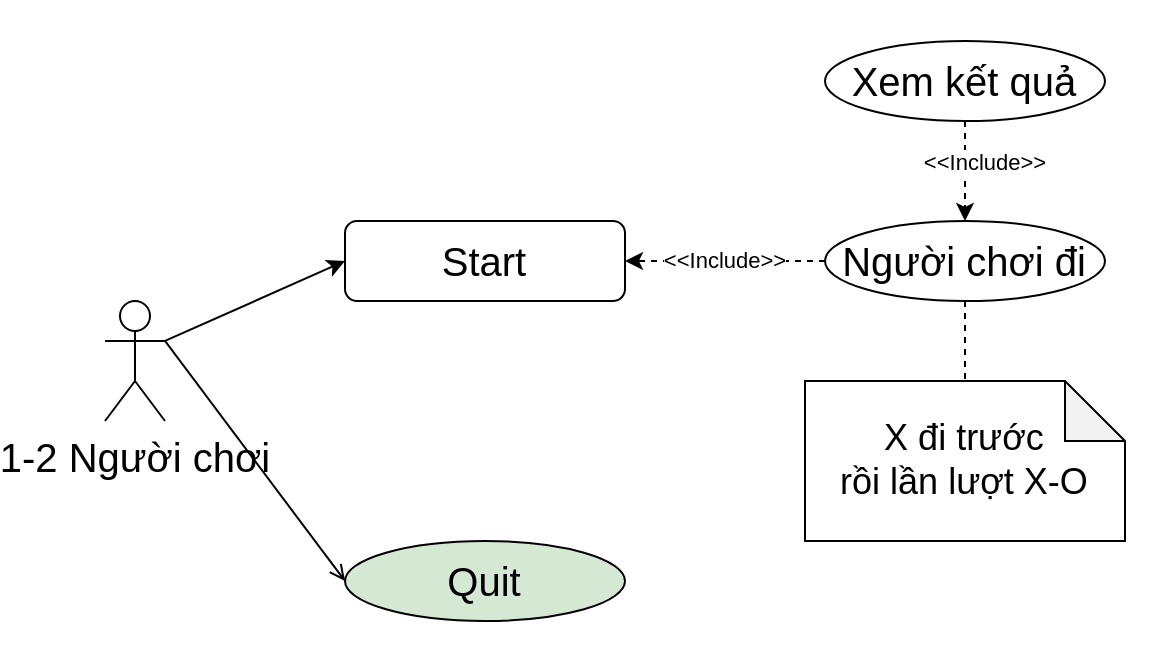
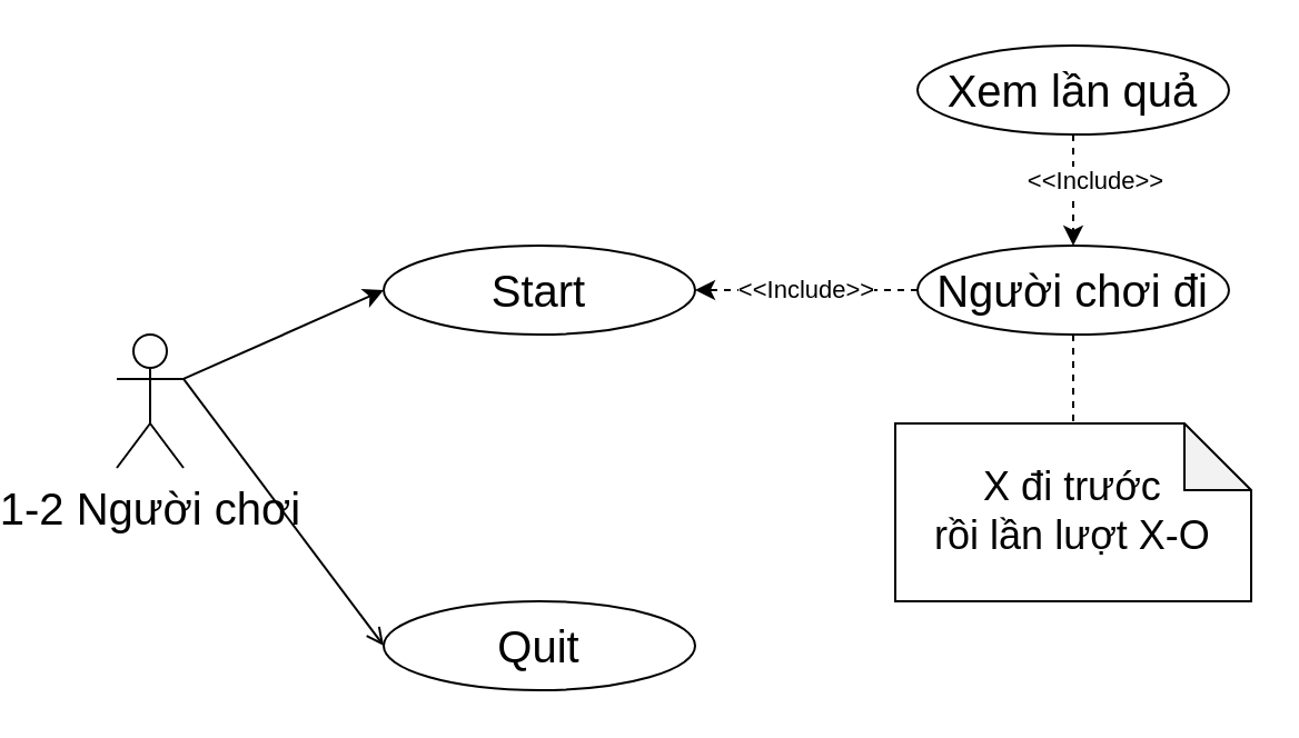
  <mxCell id="0" />
  <mxCell id="1" parent="0" />
- <mxCell id="2" value="Start" style="whiteSpace=wrap;html=1;fontSize=20;rounded=1;" parent="1" vertex="1"><mxGeometry x="140" y="110" width="140" height="40" as="geometry" /></mxCell>
+ <mxCell id="2" value="Start" style="ellipse;whiteSpace=wrap;html=1;fontSize=20;" parent="1" vertex="1"><mxGeometry x="140" y="110" width="140" height="40" as="geometry" /></mxCell>
  <mxCell id="3" value="" style="edgeStyle=orthogonalEdgeStyle;rounded=0;orthogonalLoop=1;jettySize=auto;html=1;" parent="1" edge="1"><mxGeometry relative="1" as="geometry"><mxPoint x="435" y="70" as="targetPoint" /></mxGeometry></mxCell>
- <mxCell id="4" value="Quit" style="ellipse;whiteSpace=wrap;html=1;fontSize=20;fillColor=#d5e8d4;" parent="1" vertex="1"><mxGeometry x="140" y="270" width="140" height="40" as="geometry" /></mxCell>
+ <mxCell id="4" value="Quit" style="ellipse;whiteSpace=wrap;html=1;fontSize=20;" parent="1" vertex="1"><mxGeometry x="140" y="270" width="140" height="40" as="geometry" /></mxCell>
  <mxCell id="5" style="rounded=0;orthogonalLoop=1;jettySize=auto;html=1;exitX=1;exitY=0.333;exitDx=0;exitDy=0;exitPerimeter=0;entryX=0;entryY=0.5;entryDx=0;entryDy=0;" edge="1" parent="1" source="7" target="2"><mxGeometry relative="1" as="geometry" /></mxCell>
  <mxCell id="6" style="rounded=0;orthogonalLoop=1;jettySize=auto;html=1;exitX=1;exitY=0.333;exitDx=0;exitDy=0;exitPerimeter=0;entryX=0;entryY=0.5;entryDx=0;entryDy=0;endArrow=open;" edge="1" parent="1" source="7" target="4"><mxGeometry relative="1" as="geometry" /></mxCell>
  <mxCell id="7" value="&lt;font style=&quot;font-size: 20px;&quot;&gt;1-2 Người chơi&lt;br style=&quot;font-size: 20px;&quot;&gt;&lt;/font&gt;" style="shape=umlActor;verticalLabelPosition=bottom;verticalAlign=top;html=1;outlineConnect=0;fontSize=20;" parent="1" vertex="1"><mxGeometry x="20" y="150" width="30" height="60" as="geometry" /></mxCell>
  <mxCell id="8" value="Người chơi đi" style="ellipse;whiteSpace=wrap;html=1;fontSize=20;" vertex="1" parent="1"><mxGeometry x="380" y="110" width="140" height="40" as="geometry" /></mxCell>
  <mxCell id="9" value="&amp;lt;&amp;lt;Include&amp;gt;&amp;gt;" style="rounded=0;orthogonalLoop=1;jettySize=auto;html=1;exitX=0.5;exitY=1;exitDx=0;exitDy=0;dashed=1;entryX=0.5;entryY=0;entryDx=0;entryDy=0;" edge="1" parent="1" source="10" target="8"><mxGeometry x="-0.143" y="10" relative="1" as="geometry"><mxPoint x="520" y="120" as="targetPoint" /><mxPoint as="offset" /></mxGeometry></mxCell>
- <mxCell id="10" value="Xem kết quả" style="ellipse;whiteSpace=wrap;html=1;fontSize=20;" vertex="1" parent="1"><mxGeometry x="380" y="20" width="140" height="40" as="geometry" /></mxCell>
+ <mxCell id="10" value="Xem lần quả" style="ellipse;whiteSpace=wrap;html=1;fontSize=20;" vertex="1" parent="1"><mxGeometry x="380" y="20" width="140" height="40" as="geometry" /></mxCell>
  <mxCell id="11" value="&amp;lt;&amp;lt;Include&amp;gt;&amp;gt;" style="rounded=0;orthogonalLoop=1;jettySize=auto;html=1;exitX=0;exitY=0.5;exitDx=0;exitDy=0;entryX=1;entryY=0.5;entryDx=0;entryDy=0;dashed=1;" edge="1" parent="1" source="8" target="2"><mxGeometry relative="1" as="geometry"><mxPoint x="590" y="30" as="sourcePoint" /><mxPoint x="630" y="-10" as="targetPoint" /></mxGeometry></mxCell>
  <mxCell id="12" value="&lt;font style=&quot;font-size: 18px;&quot;&gt;X đi trước&lt;br&gt;rồi lần lượt X-O&lt;br&gt;&lt;/font&gt;" style="shape=note;whiteSpace=wrap;html=1;backgroundOutline=1;darkOpacity=0.05;" vertex="1" parent="1"><mxGeometry x="370" y="190" width="160" height="80" as="geometry" /></mxCell>
  <mxCell id="13" style="rounded=0;orthogonalLoop=1;jettySize=auto;html=1;exitX=0.5;exitY=1;exitDx=0;exitDy=0;entryX=0.5;entryY=0;entryDx=0;entryDy=0;entryPerimeter=0;dashed=1;endArrow=none;endFill=0;" edge="1" parent="1" source="8" target="12"><mxGeometry relative="1" as="geometry" /></mxCell>
